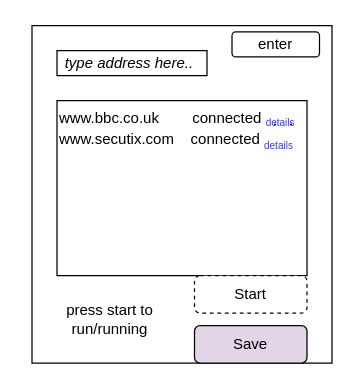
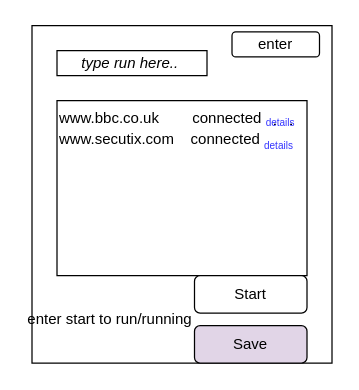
  <mxCell id="0" />
  <mxCell id="1" parent="0" />
  <mxCell id="2" value="" style="rounded=0;whiteSpace=wrap;html=1;" vertex="1" parent="1"><mxGeometry x="25" y="20" width="240" height="270" as="geometry" /></mxCell>
- <mxCell id="3" value="&lt;i&gt;type address here..&lt;span style=&quot;white-space: pre;&quot;&gt;&#09;&lt;/span&gt;&lt;/i&gt;" style="rounded=0;whiteSpace=wrap;html=1;" vertex="1" parent="1"><mxGeometry x="45" y="40" width="120" height="20" as="geometry" /></mxCell>
+ <mxCell id="3" value="&lt;i&gt;type run here..&lt;span style=&quot;white-space: pre;&quot;&gt;&#09;&lt;/span&gt;&lt;/i&gt;" style="rounded=0;whiteSpace=wrap;html=1;" vertex="1" parent="1"><mxGeometry x="45" y="40" width="120" height="20" as="geometry" /></mxCell>
  <mxCell id="4" value="enter" style="rounded=1;whiteSpace=wrap;html=1;" vertex="1" parent="1"><mxGeometry x="185" y="25" width="70" height="20" as="geometry" /></mxCell>
  <mxCell id="5" value="" style="rounded=0;whiteSpace=wrap;html=1;" vertex="1" parent="1"><mxGeometry x="45" y="80" width="200" height="140" as="geometry" /></mxCell>
- <mxCell id="6" value="Start" style="rounded=1;whiteSpace=wrap;html=1;dashed=1;" vertex="1" parent="1"><mxGeometry x="155" y="220" width="90" height="30" as="geometry" /></mxCell>
+ <mxCell id="6" value="Start" style="rounded=1;whiteSpace=wrap;html=1;" vertex="1" parent="1"><mxGeometry x="155" y="220" width="90" height="30" as="geometry" /></mxCell>
  <mxCell id="7" value="Save" style="rounded=1;whiteSpace=wrap;html=1;fillColor=#e1d5e7;" vertex="1" parent="1"><mxGeometry x="155" y="260" width="90" height="30" as="geometry" /></mxCell>
- <mxCell id="8" value="press start to run/running" style="text;html=1;strokeColor=none;fillColor=none;align=center;verticalAlign=middle;whiteSpace=wrap;rounded=0;" vertex="1" parent="1"><mxGeometry x="20" y="240" width="135" height="30" as="geometry" /></mxCell>
+ <mxCell id="8" value="enter start to run/running" style="text;html=1;strokeColor=none;fillColor=none;align=center;verticalAlign=middle;whiteSpace=wrap;rounded=0;" vertex="1" parent="1"><mxGeometry x="20" y="240" width="135" height="30" as="geometry" /></mxCell>
  <mxCell id="9" value="www.bbc.co.uk&amp;nbsp;&lt;span style=&quot;&quot;&gt;&lt;span style=&quot;&quot;&gt;&amp;nbsp;&amp;nbsp;&amp;nbsp;&amp;nbsp;&lt;span style=&quot;white-space: pre;&quot;&gt;&#09;&lt;/span&gt;&lt;/span&gt;&lt;/span&gt;connected&amp;nbsp;&lt;u style=&quot;border-color: var(--border-color);&quot;&gt;&lt;sub style=&quot;border-color: var(--border-color);&quot;&gt;&lt;font style=&quot;border-color: var(--border-color); font-size: 8px;&quot; color=&quot;#3333ff&quot;&gt;details&lt;/font&gt;&lt;/sub&gt;&lt;/u&gt;&lt;br&gt;www.secutix.com&amp;nbsp;&lt;span style=&quot;&quot;&gt;&lt;span style=&quot;&quot;&gt;&amp;nbsp;&amp;nbsp;&amp;nbsp;&lt;/span&gt;&lt;/span&gt;connected&amp;nbsp;&lt;u&gt;&lt;sub&gt;&lt;font color=&quot;#3333ff&quot; style=&quot;font-size: 8px;&quot;&gt;details&lt;/font&gt;&lt;/sub&gt;&lt;/u&gt;&lt;br&gt;" style="text;html=1;strokeColor=none;fillColor=none;align=left;verticalAlign=top;whiteSpace=wrap;rounded=0;" vertex="1" parent="1"><mxGeometry x="45" y="80" width="200" height="140" as="geometry" /></mxCell>
